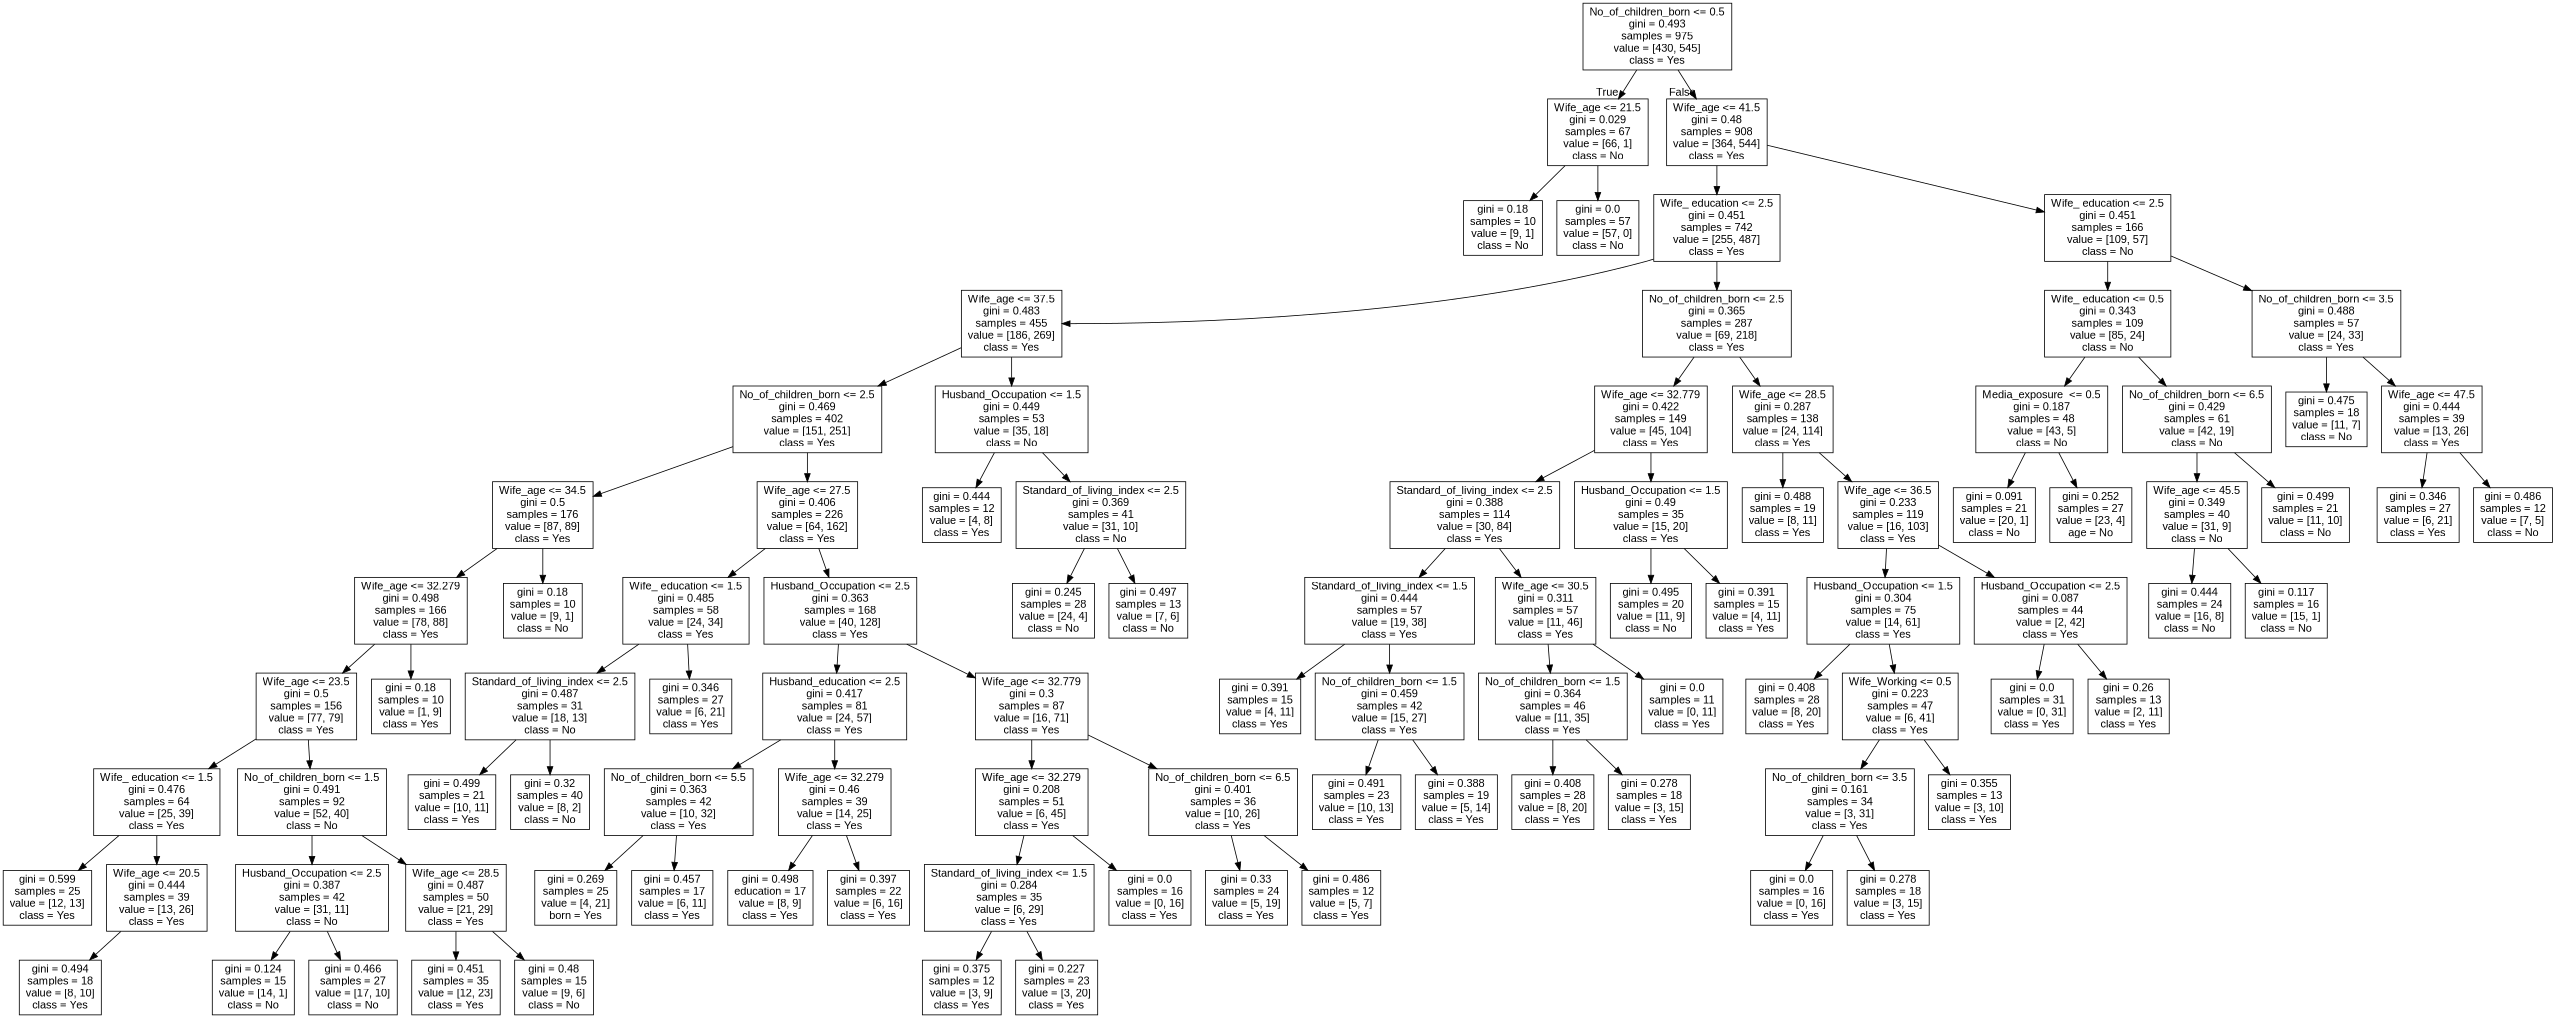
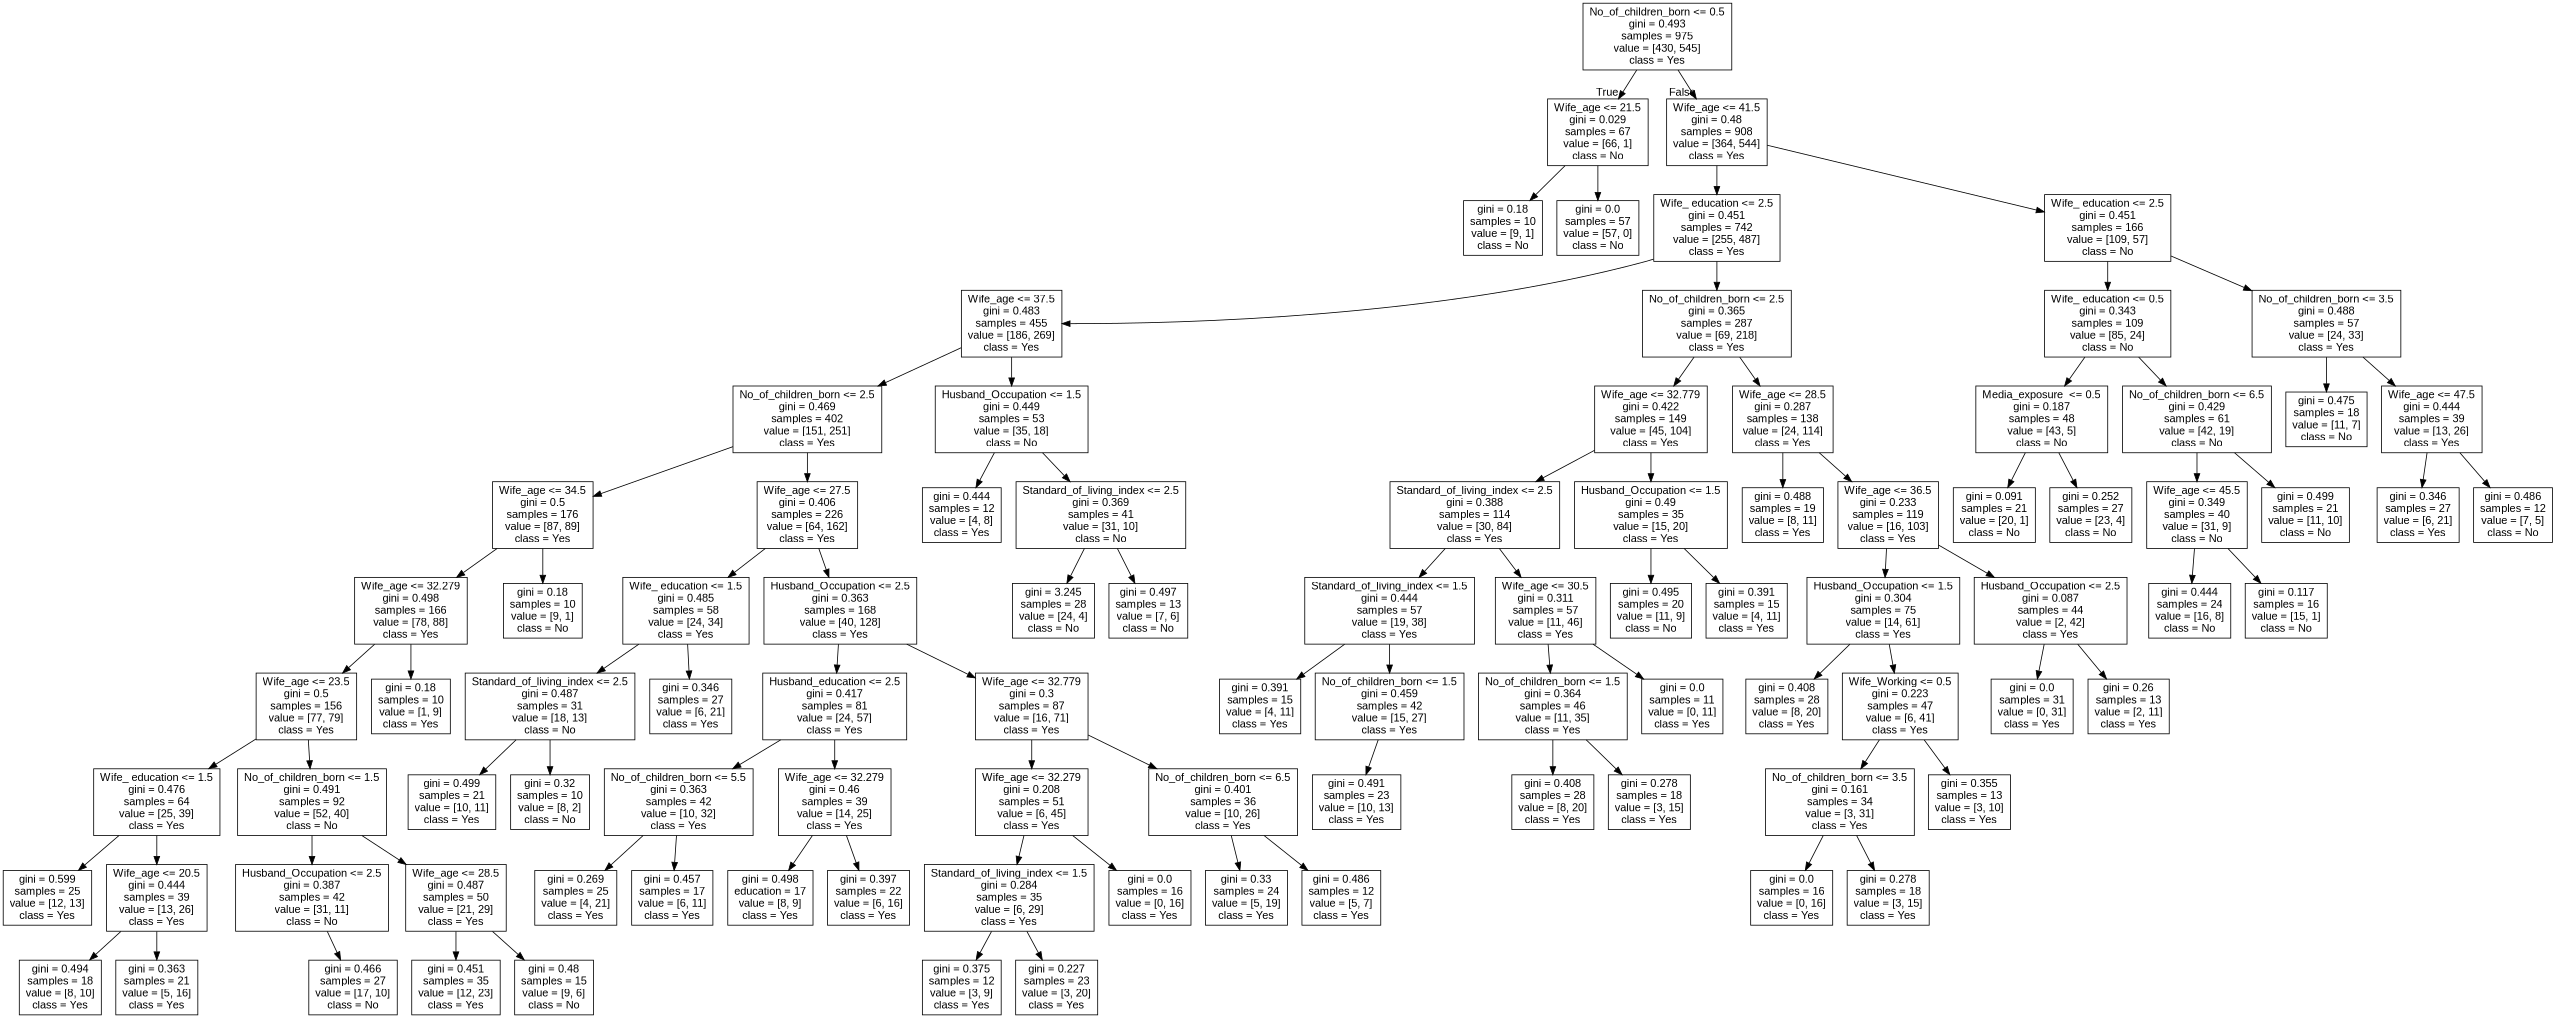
  digraph {
    fontname="Liberation Sans"
    node [fontname="Liberation Sans" shape=box]
    edge [fontname="Liberation Sans"]
    n1 [label="No_of_children_born <= 0.5\ngini = 0.493\nsamples = 975\nvalue = [430, 545]\nclass = Yes"]
    n2 [label="Wife_age <= 21.5\ngini = 0.029\nsamples = 67\nvalue = [66, 1]\nclass = No"]
    n3 [label="Wife_age <= 41.5\ngini = 0.48\nsamples = 908\nvalue = [364, 544]\nclass = Yes"]
    n4 [label="gini = 0.18\nsamples = 10\nvalue = [9, 1]\nclass = No"]
    n5 [label="gini = 0.0\nsamples = 57\nvalue = [57, 0]\nclass = No"]
    n6 [label="Wife_ education <= 2.5\ngini = 0.451\nsamples = 742\nvalue = [255, 487]\nclass = Yes"]
    n7 [label="Wife_ education <= 2.5\ngini = 0.451\nsamples = 166\nvalue = [109, 57]\nclass = No"]
    n8 [label="Wife_age <= 37.5\ngini = 0.483\nsamples = 455\nvalue = [186, 269]\nclass = Yes"]
    n9 [label="No_of_children_born <= 2.5\ngini = 0.365\nsamples = 287\nvalue = [69, 218]\nclass = Yes"]
    n10 [label="Wife_ education <= 0.5\ngini = 0.343\nsamples = 109\nvalue = [85, 24]\nclass = No"]
    n11 [label="No_of_children_born <= 3.5\ngini = 0.488\nsamples = 57\nvalue = [24, 33]\nclass = Yes"]
    n12 [label="No_of_children_born <= 2.5\ngini = 0.469\nsamples = 402\nvalue = [151, 251]\nclass = Yes"]
    n13 [label="Husband_Occupation <= 1.5\ngini = 0.449\nsamples = 53\nvalue = [35, 18]\nclass = No"]
    n14 [label="Wife_age <= 32.779\ngini = 0.422\nsamples = 149\nvalue = [45, 104]\nclass = Yes"]
    n15 [label="Wife_age <= 28.5\ngini = 0.287\nsamples = 138\nvalue = [24, 114]\nclass = Yes"]
    n16 [label="Wife_age <= 34.5\ngini = 0.5\nsamples = 176\nvalue = [87, 89]\nclass = Yes"]
    n17 [label="Wife_age <= 27.5\ngini = 0.406\nsamples = 226\nvalue = [64, 162]\nclass = Yes"]
    n18 [label="gini = 0.444\nsamples = 12\nvalue = [4, 8]\nclass = Yes"]
    n19 [label="Standard_of_living_index <= 2.5\ngini = 0.369\nsamples = 41\nvalue = [31, 10]\nclass = No"]
    n20 [label="Wife_age <= 32.279\ngini = 0.498\nsamples = 166\nvalue = [78, 88]\nclass = Yes"]
    n21 [label="gini = 0.18\nsamples = 10\nvalue = [9, 1]\nclass = No"]
    n22 [label="Wife_ education <= 1.5\ngini = 0.485\nsamples = 58\nvalue = [24, 34]\nclass = Yes"]
    n23 [label="Husband_Occupation <= 2.5\ngini = 0.363\nsamples = 168\nvalue = [40, 128]\nclass = Yes"]
    n24 [label="Wife_age <= 23.5\ngini = 0.5\nsamples = 156\nvalue = [77, 79]\nclass = Yes"]
    n25 [label="gini = 0.18\nsamples = 10\nvalue = [1, 9]\nclass = Yes"]
    n26 [label="Wife_ education <= 1.5\ngini = 0.476\nsamples = 64\nvalue = [25, 39]\nclass = Yes"]
    n27 [label="No_of_children_born <= 1.5\ngini = 0.491\nsamples = 92\nvalue = [52, 40]\nclass = No"]
    n28 [label="gini = 0.599\nsamples = 25\nvalue = [12, 13]\nclass = Yes"]
    n29 [label="Wife_age <= 20.5\ngini = 0.444\nsamples = 39\nvalue = [13, 26]\nclass = Yes"]
    n30 [label="Husband_Occupation <= 2.5\ngini = 0.387\nsamples = 42\nvalue = [31, 11]\nclass = No"]
    n31 [label="Wife_age <= 28.5\ngini = 0.487\nsamples = 50\nvalue = [21, 29]\nclass = Yes"]
    n32 [label="gini = 0.494\nsamples = 18\nvalue = [8, 10]\nclass = Yes"]
-   n34 [label="gini = 0.124\nsamples = 15\nvalue = [14, 1]\nclass = No"]
+   n33 [label="gini = 0.363\nsamples = 21\nvalue = [5, 16]\nclass = Yes"]
    n35 [label="gini = 0.466\nsamples = 27\nvalue = [17, 10]\nclass = No"]
    n36 [label="gini = 0.451\nsamples = 35\nvalue = [12, 23]\nclass = Yes"]
    n37 [label="gini = 0.48\nsamples = 15\nvalue = [9, 6]\nclass = No"]
    n38 [label="Standard_of_living_index <= 2.5\ngini = 0.487\nsamples = 31\nvalue = [18, 13]\nclass = No"]
    n39 [label="gini = 0.346\nsamples = 27\nvalue = [6, 21]\nclass = Yes"]
    n40 [label="Husband_education <= 2.5\ngini = 0.417\nsamples = 81\nvalue = [24, 57]\nclass = Yes"]
    n41 [label="Wife_age <= 32.779\ngini = 0.3\nsamples = 87\nvalue = [16, 71]\nclass = Yes"]
    n42 [label="gini = 0.499\nsamples = 21\nvalue = [10, 11]\nclass = Yes"]
-   n43 [label="gini = 0.32\nsamples = 40\nvalue = [8, 2]\nclass = No"]
+   n43 [label="gini = 0.32\nsamples = 10\nvalue = [8, 2]\nclass = No"]
    n44 [label="No_of_children_born <= 5.5\ngini = 0.363\nsamples = 42\nvalue = [10, 32]\nclass = Yes"]
    n45 [label="Wife_age <= 32.279\ngini = 0.46\nsamples = 39\nvalue = [14, 25]\nclass = Yes"]
    n46 [label="Wife_age <= 32.279\ngini = 0.208\nsamples = 51\nvalue = [6, 45]\nclass = Yes"]
    n47 [label="No_of_children_born <= 6.5\ngini = 0.401\nsamples = 36\nvalue = [10, 26]\nclass = Yes"]
-   n48 [label="gini = 0.269\nsamples = 25\nvalue = [4, 21]\nborn = Yes"]
+   n48 [label="gini = 0.269\nsamples = 25\nvalue = [4, 21]\nclass = Yes"]
    n49 [label="gini = 0.457\nsamples = 17\nvalue = [6, 11]\nclass = Yes"]
    n50 [label="gini = 0.498\neducation = 17\nvalue = [8, 9]\nclass = Yes"]
    n51 [label="gini = 0.397\nsamples = 22\nvalue = [6, 16]\nclass = Yes"]
    n52 [label="Standard_of_living_index <= 1.5\ngini = 0.284\nsamples = 35\nvalue = [6, 29]\nclass = Yes"]
    n53 [label="gini = 0.0\nsamples = 16\nvalue = [0, 16]\nclass = Yes"]
    n54 [label="gini = 0.33\nsamples = 24\nvalue = [5, 19]\nclass = Yes"]
    n55 [label="gini = 0.486\nsamples = 12\nvalue = [5, 7]\nclass = Yes"]
    n56 [label="gini = 0.375\nsamples = 12\nvalue = [3, 9]\nclass = Yes"]
    n57 [label="gini = 0.227\nsamples = 23\nvalue = [3, 20]\nclass = Yes"]
-   n58 [label="gini = 0.245\nsamples = 28\nvalue = [24, 4]\nclass = No"]
+   n58 [label="gini = 3.245\nsamples = 28\nvalue = [24, 4]\nclass = No"]
    n59 [label="gini = 0.497\nsamples = 13\nvalue = [7, 6]\nclass = No"]
    n60 [label="Standard_of_living_index <= 2.5\ngini = 0.388\nsamples = 114\nvalue = [30, 84]\nclass = Yes"]
    n61 [label="Husband_Occupation <= 1.5\ngini = 0.49\nsamples = 35\nvalue = [15, 20]\nclass = Yes"]
    n62 [label="gini = 0.488\nsamples = 19\nvalue = [8, 11]\nclass = Yes"]
    n63 [label="Wife_age <= 36.5\ngini = 0.233\nsamples = 119\nvalue = [16, 103]\nclass = Yes"]
    n64 [label="Standard_of_living_index <= 1.5\ngini = 0.444\nsamples = 57\nvalue = [19, 38]\nclass = Yes"]
    n65 [label="Wife_age <= 30.5\ngini = 0.311\nsamples = 57\nvalue = [11, 46]\nclass = Yes"]
    n66 [label="gini = 0.495\nsamples = 20\nvalue = [11, 9]\nclass = No"]
    n67 [label="gini = 0.391\nsamples = 15\nvalue = [4, 11]\nclass = Yes"]
    n68 [label="gini = 0.391\nsamples = 15\nvalue = [4, 11]\nclass = Yes"]
    n69 [label="No_of_children_born <= 1.5\ngini = 0.459\nsamples = 42\nvalue = [15, 27]\nclass = Yes"]
    n70 [label="No_of_children_born <= 1.5\ngini = 0.364\nsamples = 46\nvalue = [11, 35]\nclass = Yes"]
    n71 [label="gini = 0.0\nsamples = 11\nvalue = [0, 11]\nclass = Yes"]
    n72 [label="gini = 0.491\nsamples = 23\nvalue = [10, 13]\nclass = Yes"]
-   n73 [label="gini = 0.388\nsamples = 19\nvalue = [5, 14]\nclass = Yes"]
    n74 [label="gini = 0.408\nsamples = 28\nvalue = [8, 20]\nclass = Yes"]
    n75 [label="gini = 0.278\nsamples = 18\nvalue = [3, 15]\nclass = Yes"]
    n76 [label="Husband_Occupation <= 1.5\ngini = 0.304\nsamples = 75\nvalue = [14, 61]\nclass = Yes"]
    n77 [label="Husband_Occupation <= 2.5\ngini = 0.087\nsamples = 44\nvalue = [2, 42]\nclass = Yes"]
    n78 [label="gini = 0.408\nsamples = 28\nvalue = [8, 20]\nclass = Yes"]
    n79 [label="Wife_Working <= 0.5\ngini = 0.223\nsamples = 47\nvalue = [6, 41]\nclass = Yes"]
    n80 [label="gini = 0.0\nsamples = 31\nvalue = [0, 31]\nclass = Yes"]
    n81 [label="gini = 0.26\nsamples = 13\nvalue = [2, 11]\nclass = Yes"]
    n82 [label="No_of_children_born <= 3.5\ngini = 0.161\nsamples = 34\nvalue = [3, 31]\nclass = Yes"]
    n83 [label="gini = 0.355\nsamples = 13\nvalue = [3, 10]\nclass = Yes"]
    n84 [label="gini = 0.0\nsamples = 16\nvalue = [0, 16]\nclass = Yes"]
    n85 [label="gini = 0.278\nsamples = 18\nvalue = [3, 15]\nclass = Yes"]
    n86 [label="Media_exposure  <= 0.5\ngini = 0.187\nsamples = 48\nvalue = [43, 5]\nclass = No"]
    n87 [label="No_of_children_born <= 6.5\ngini = 0.429\nsamples = 61\nvalue = [42, 19]\nclass = No"]
    n88 [label="gini = 0.475\nsamples = 18\nvalue = [11, 7]\nclass = No"]
    n89 [label="Wife_age <= 47.5\ngini = 0.444\nsamples = 39\nvalue = [13, 26]\nclass = Yes"]
    n90 [label="gini = 0.091\nsamples = 21\nvalue = [20, 1]\nclass = No"]
-   n91 [label="gini = 0.252\nsamples = 27\nvalue = [23, 4]\nage = No"]
+   n91 [label="gini = 0.252\nsamples = 27\nvalue = [23, 4]\nclass = No"]
    n92 [label="Wife_age <= 45.5\ngini = 0.349\nsamples = 40\nvalue = [31, 9]\nclass = No"]
    n93 [label="gini = 0.499\nsamples = 21\nvalue = [11, 10]\nclass = No"]
    n94 [label="gini = 0.444\nsamples = 24\nvalue = [16, 8]\nclass = No"]
    n95 [label="gini = 0.117\nsamples = 16\nvalue = [15, 1]\nclass = No"]
    n96 [label="gini = 0.346\nsamples = 27\nvalue = [6, 21]\nclass = Yes"]
    n97 [label="gini = 0.486\nsamples = 12\nvalue = [7, 5]\nclass = No"]
    n1 -> n2 [headlabel=True labelangle=45 labeldistance=2.5]
    n1 -> n3 [headlabel=False labelangle=-45 labeldistance=2.5]
    n2 -> n4
    n2 -> n5
    n3 -> n6
    n3 -> n7
    n6 -> n8
    n6 -> n9
    n7 -> n10
    n7 -> n11
    n8 -> n12
    n8 -> n13
    n9 -> n14
    n9 -> n15
    n10 -> n86
    n10 -> n87
    n11 -> n88
    n11 -> n89
    n12 -> n16
    n12 -> n17
    n13 -> n18
    n13 -> n19
    n14 -> n60
    n14 -> n61
    n15 -> n62
    n15 -> n63
    n16 -> n20
    n16 -> n21
    n17 -> n22
    n17 -> n23
    n19 -> n58
    n19 -> n59
    n20 -> n24
    n20 -> n25
    n22 -> n38
    n22 -> n39
    n23 -> n40
    n23 -> n41
    n24 -> n26
    n24 -> n27
    n26 -> n28
    n26 -> n29
    n27 -> n30
    n27 -> n31
    n29 -> n32
-   n30 -> n34
+   n29 -> n33
    n30 -> n35
    n31 -> n36
    n31 -> n37
    n38 -> n42
    n38 -> n43
    n40 -> n44
    n40 -> n45
    n41 -> n46
    n41 -> n47
    n44 -> n48
    n44 -> n49
    n45 -> n50
    n45 -> n51
    n46 -> n52
    n46 -> n53
    n47 -> n54
    n47 -> n55
    n52 -> n56
    n52 -> n57
    n60 -> n64
    n60 -> n65
    n61 -> n66
    n61 -> n67
    n63 -> n76
    n63 -> n77
    n64 -> n68
    n64 -> n69
    n65 -> n70
    n65 -> n71
    n69 -> n72
-   n69 -> n73
    n70 -> n74
    n70 -> n75
    n76 -> n78
    n76 -> n79
    n77 -> n80
    n77 -> n81
    n79 -> n82
    n79 -> n83
    n82 -> n84
    n82 -> n85
    n86 -> n90
    n86 -> n91
    n87 -> n92
    n87 -> n93
    n89 -> n96
    n89 -> n97
    n92 -> n94
    n92 -> n95
  }
